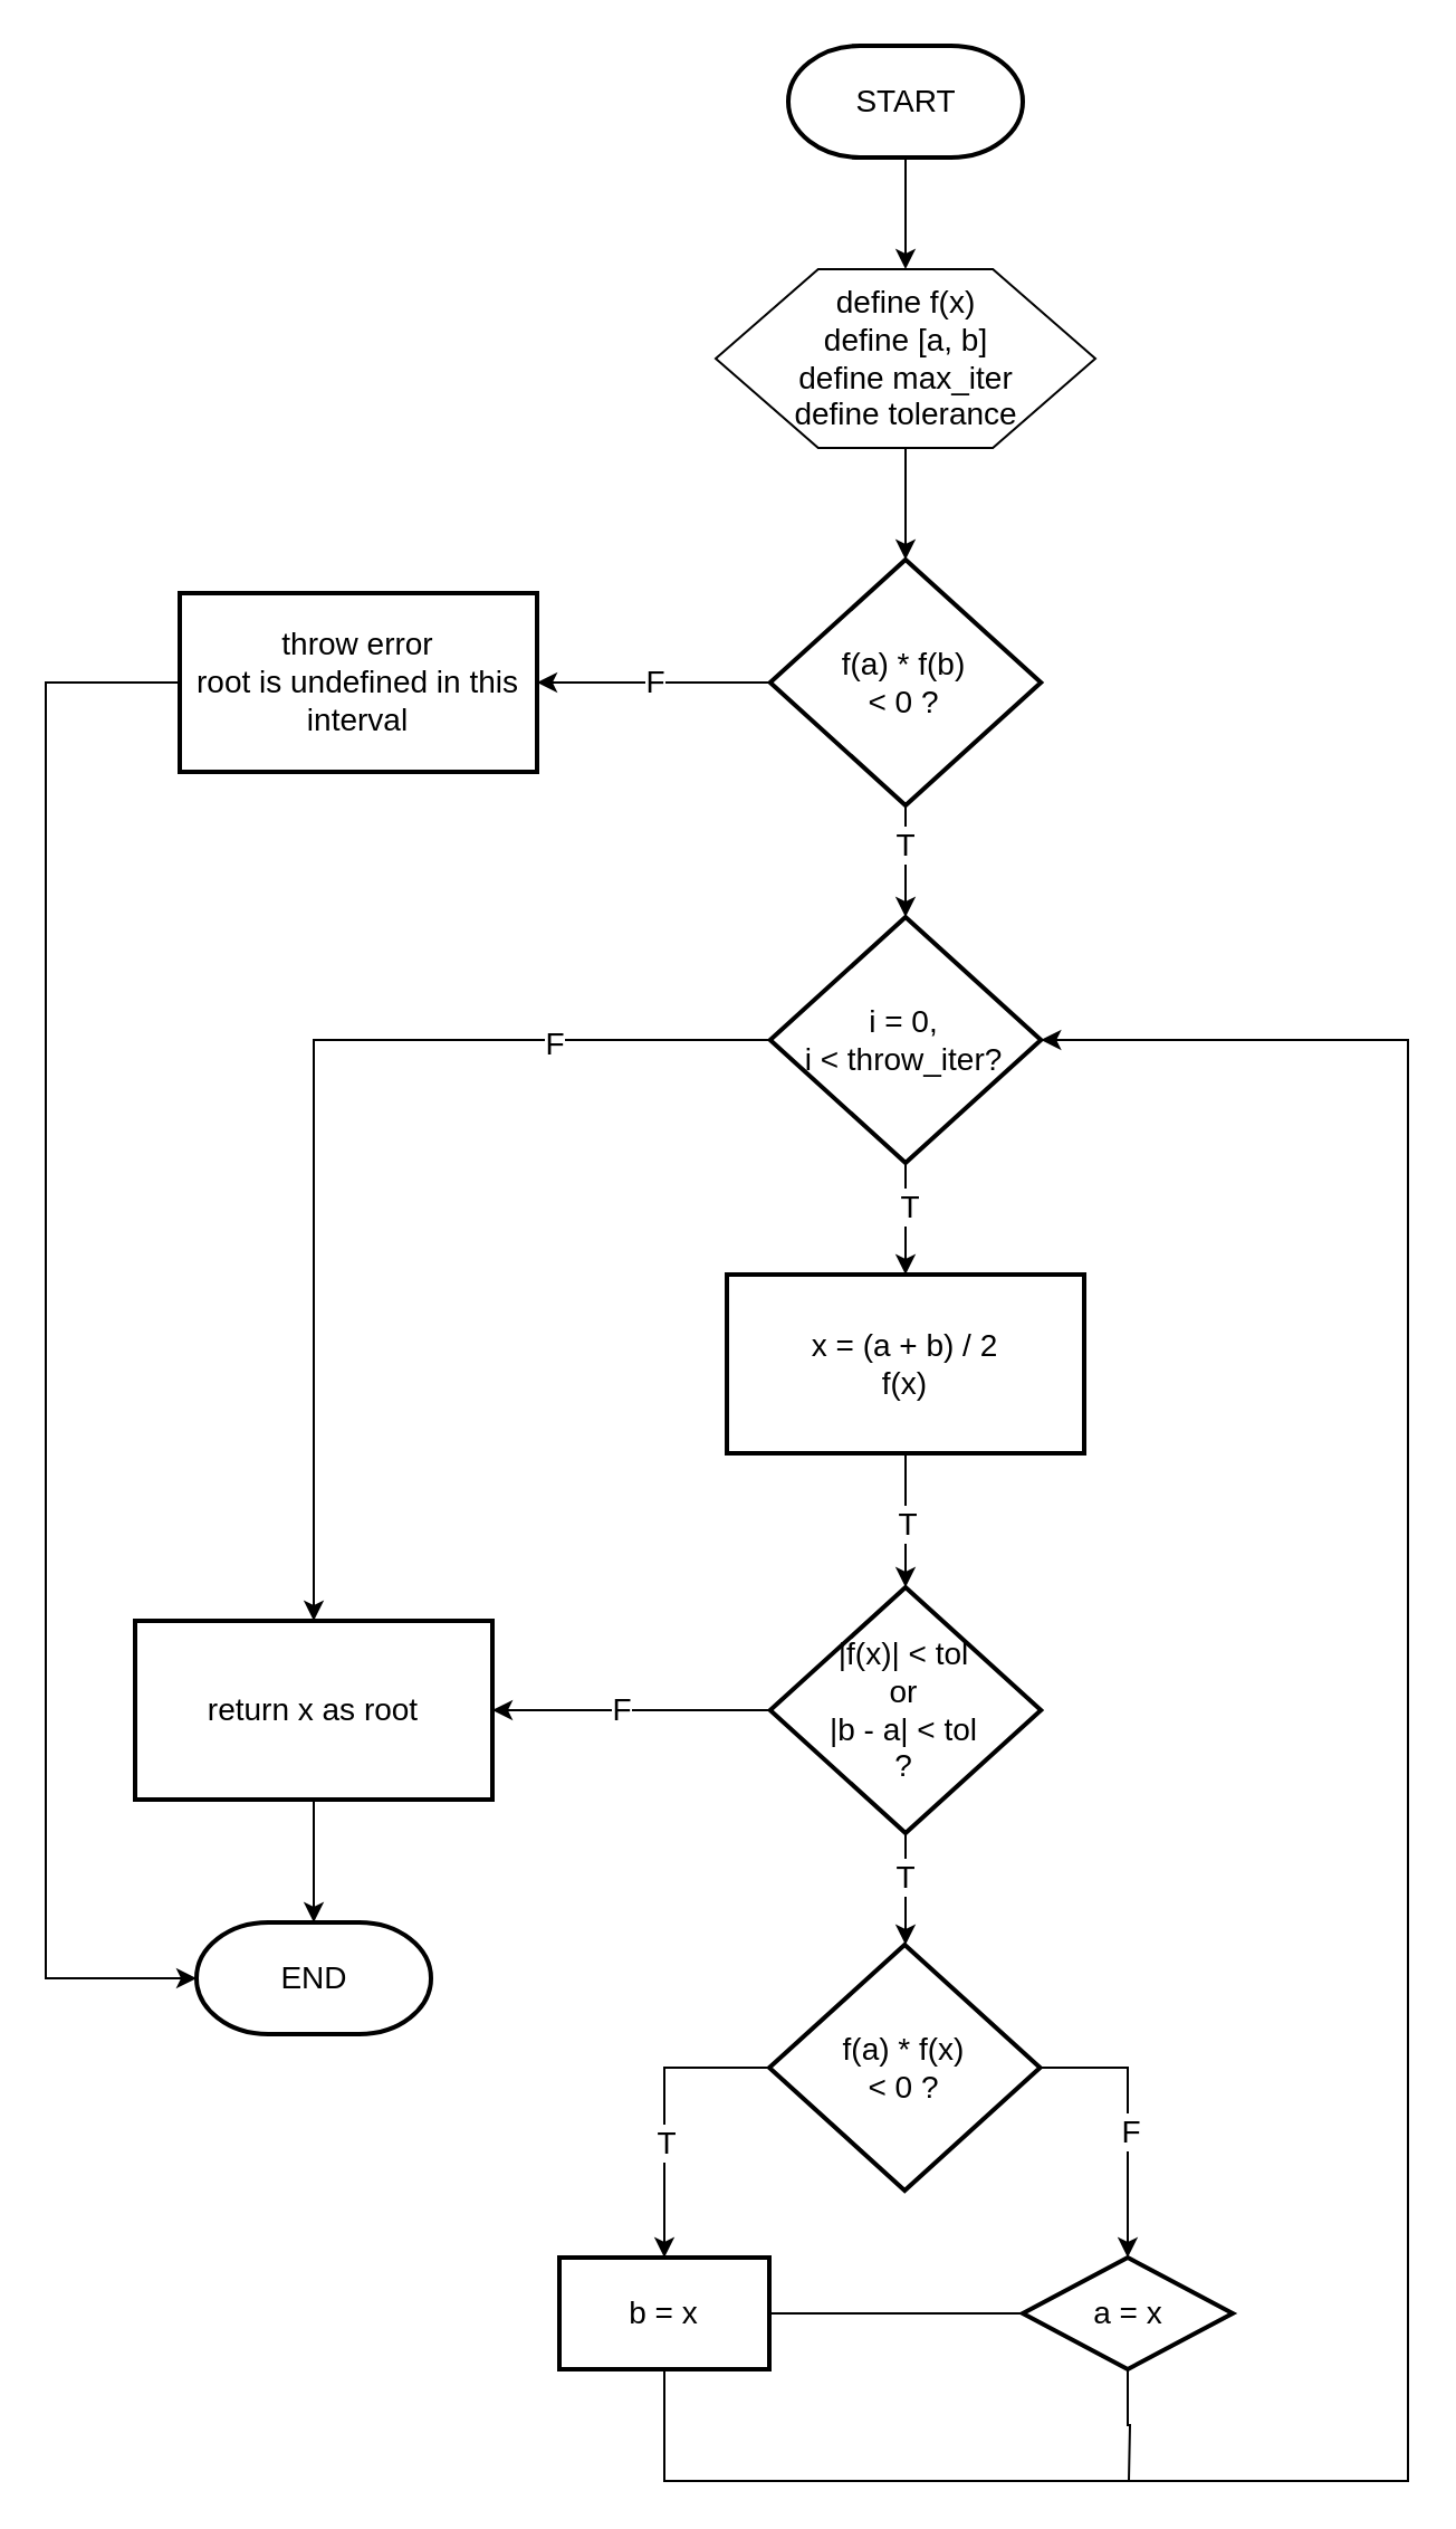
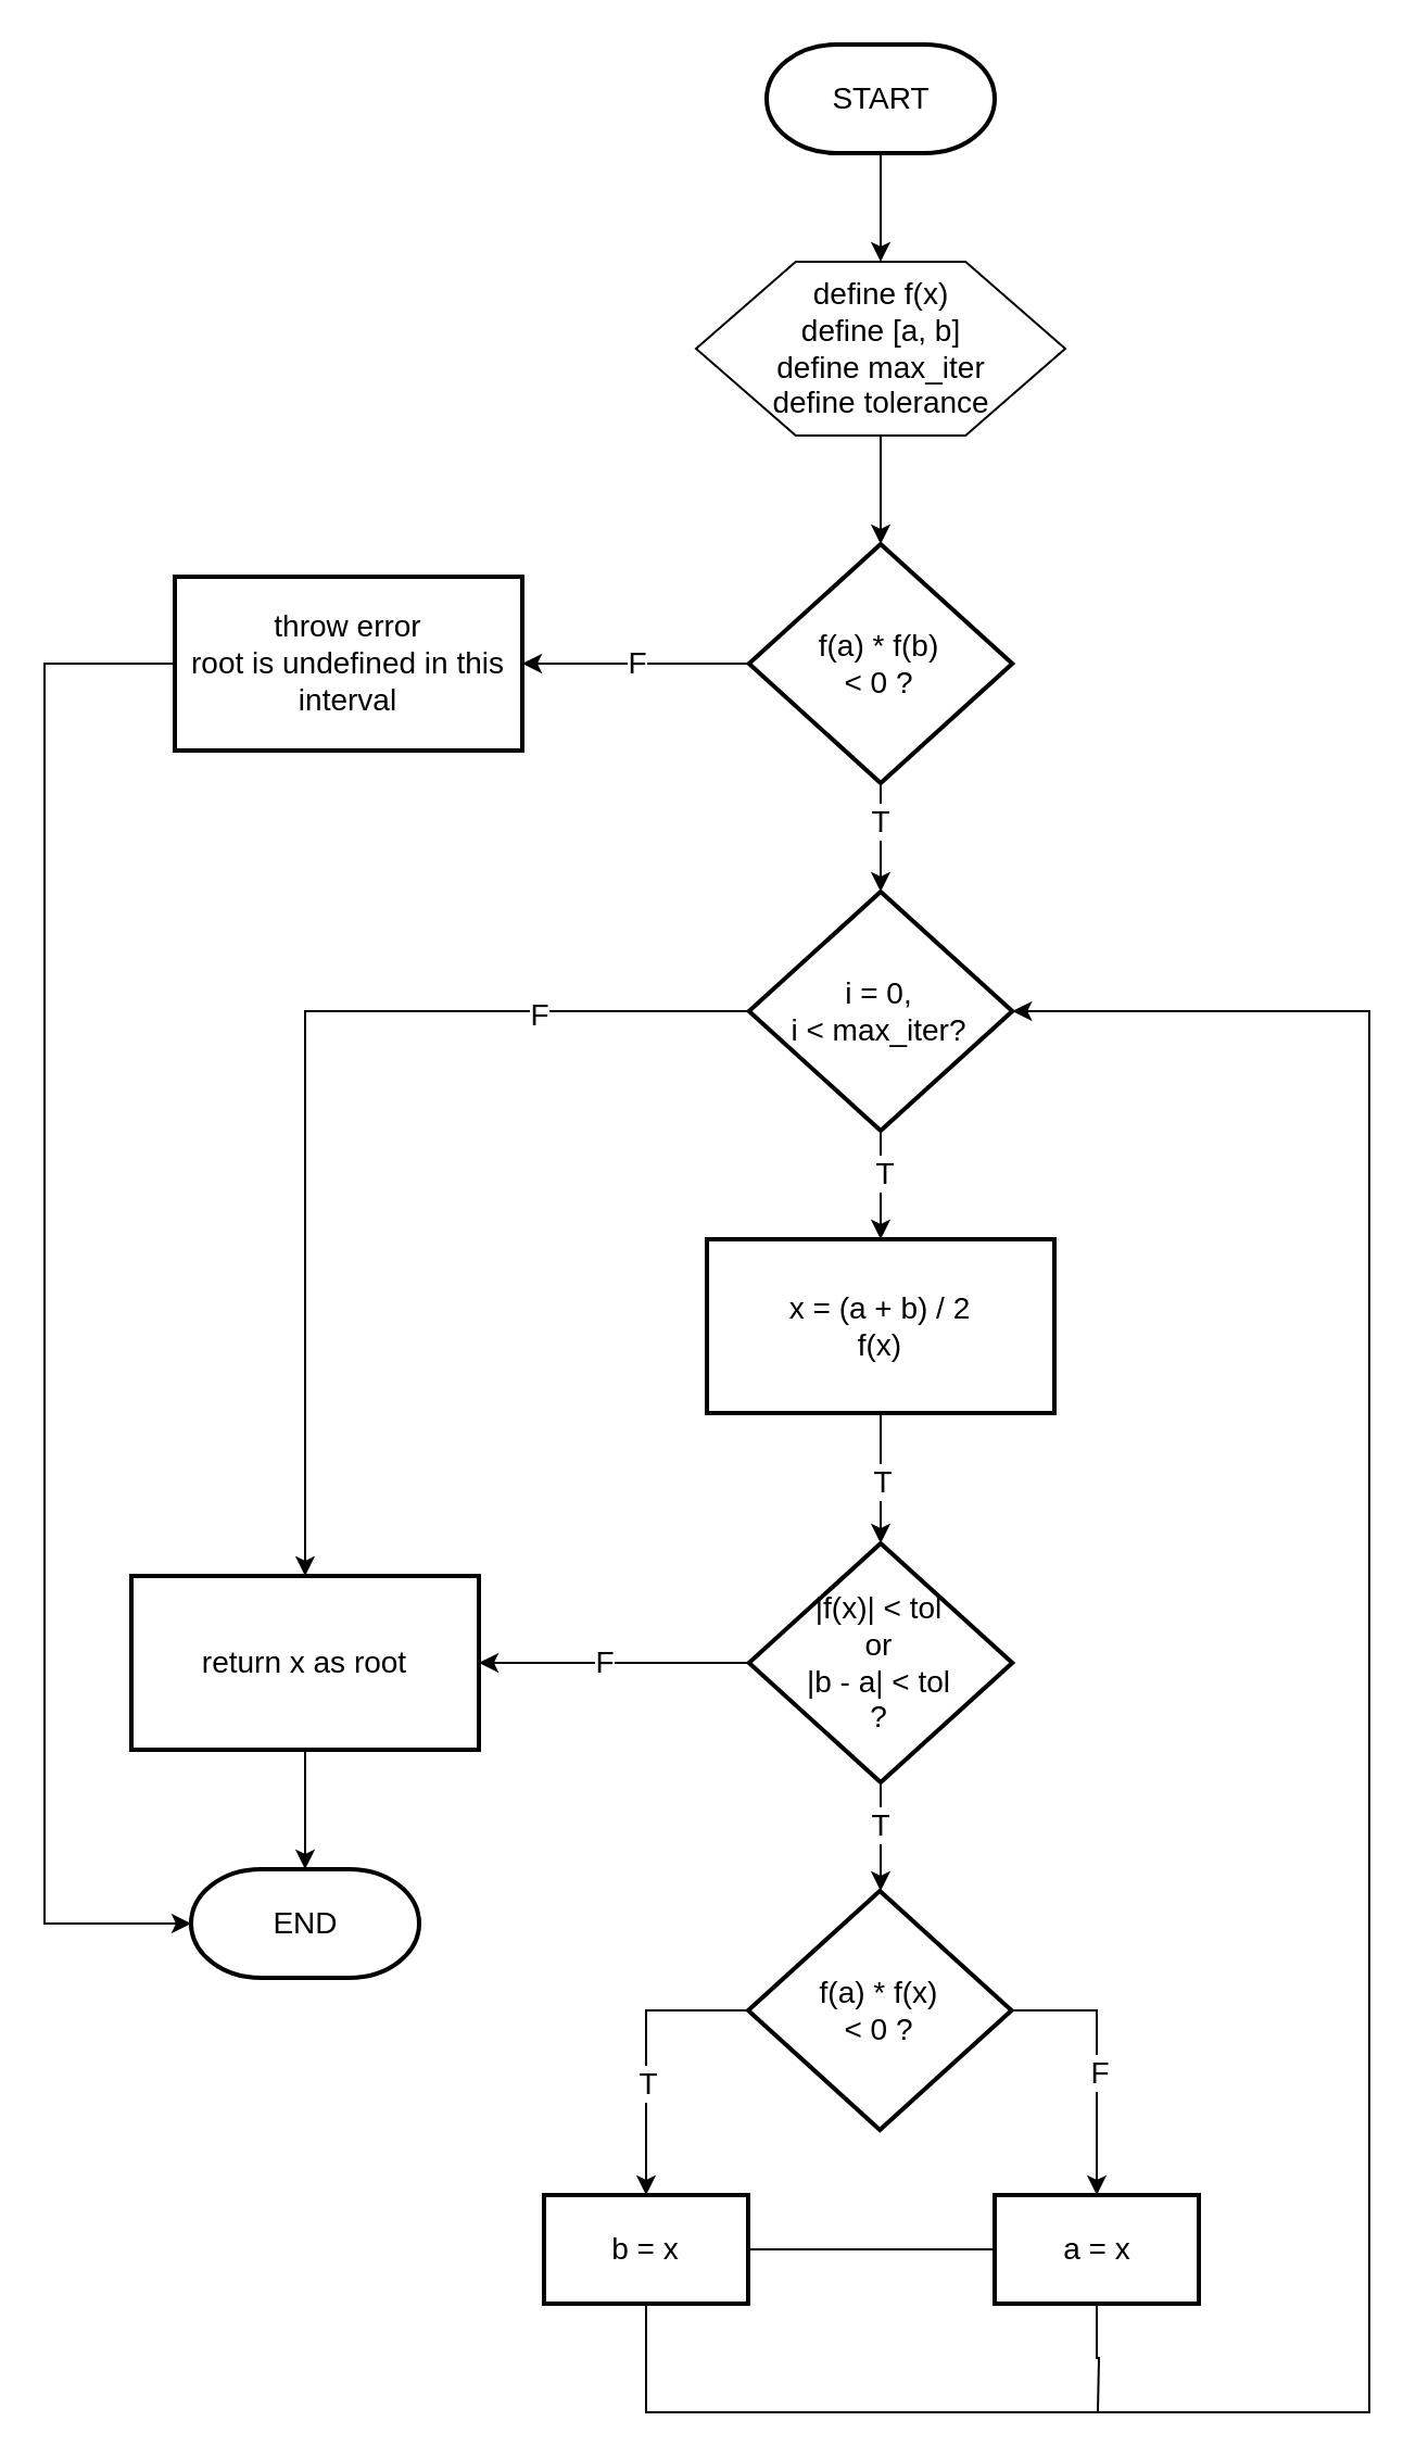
  <mxCell id="0" />
  <mxCell id="1" parent="0" />
  <mxCell id="2" value="" style="edgeStyle=orthogonalEdgeStyle;rounded=0;orthogonalLoop=1;jettySize=auto;html=1;" edge="1" parent="1" source="3" target="5"><mxGeometry relative="1" as="geometry" /></mxCell>
  <mxCell id="3" value="START" style="strokeWidth=2;html=1;shape=mxgraph.flowchart.terminator;whiteSpace=wrap;fontSize=14;" vertex="1" parent="1"><mxGeometry x="352.5" y="20" width="105" height="50" as="geometry" /></mxCell>
  <mxCell id="4" value="" style="edgeStyle=orthogonalEdgeStyle;rounded=0;orthogonalLoop=1;jettySize=auto;html=1;" edge="1" parent="1" source="5" target="10"><mxGeometry relative="1" as="geometry" /></mxCell>
  <mxCell id="5" value="define f(x)&lt;div&gt;define [a, b]&lt;/div&gt;&lt;div&gt;define max_iter&lt;/div&gt;&lt;div&gt;define tolerance&lt;/div&gt;" style="verticalLabelPosition=middle;verticalAlign=middle;html=1;shape=hexagon;perimeter=hexagonPerimeter2;arcSize=6;size=0.27;labelPosition=center;align=center;fontSize=14;" vertex="1" parent="1"><mxGeometry x="320" y="120" width="170" height="80" as="geometry" /></mxCell>
  <mxCell id="6" value="" style="edgeStyle=orthogonalEdgeStyle;rounded=0;orthogonalLoop=1;jettySize=auto;html=1;" edge="1" parent="1" source="10" target="15"><mxGeometry relative="1" as="geometry" /></mxCell>
  <mxCell id="7" value="&lt;font style=&quot;font-size: 14px;&quot;&gt;T&lt;/font&gt;" style="edgeLabel;html=1;align=center;verticalAlign=middle;resizable=0;points=[];" vertex="1" connectable="0" parent="6"><mxGeometry x="-0.32" y="-1" relative="1" as="geometry"><mxPoint as="offset" /></mxGeometry></mxCell>
  <mxCell id="8" style="edgeStyle=orthogonalEdgeStyle;rounded=0;orthogonalLoop=1;jettySize=auto;html=1;exitX=0;exitY=0.5;exitDx=0;exitDy=0;exitPerimeter=0;" edge="1" parent="1" source="10" target="37"><mxGeometry relative="1" as="geometry" /></mxCell>
  <mxCell id="9" value="&lt;span style=&quot;font-size: 14px;&quot;&gt;F&lt;/span&gt;" style="edgeLabel;html=1;align=center;verticalAlign=middle;resizable=0;points=[];" vertex="1" connectable="0" parent="8"><mxGeometry x="-0.0" y="-1" relative="1" as="geometry"><mxPoint as="offset" /></mxGeometry></mxCell>
  <mxCell id="10" value="f(a) * f(b)&lt;div&gt;&amp;lt; 0 ?&lt;/div&gt;" style="strokeWidth=2;html=1;shape=mxgraph.flowchart.decision;whiteSpace=wrap;fontSize=14;" vertex="1" parent="1"><mxGeometry x="344.38" y="250" width="121.25" height="110" as="geometry" /></mxCell>
  <mxCell id="11" value="" style="edgeStyle=orthogonalEdgeStyle;rounded=0;orthogonalLoop=1;jettySize=auto;html=1;" edge="1" parent="1" source="15" target="18"><mxGeometry relative="1" as="geometry" /></mxCell>
  <mxCell id="12" value="&lt;font style=&quot;font-size: 14px;&quot;&gt;T&lt;/font&gt;" style="edgeLabel;html=1;align=center;verticalAlign=middle;resizable=0;points=[];" vertex="1" connectable="0" parent="11"><mxGeometry x="-0.249" y="1" relative="1" as="geometry"><mxPoint as="offset" /></mxGeometry></mxCell>
  <mxCell id="13" style="edgeStyle=orthogonalEdgeStyle;rounded=0;orthogonalLoop=1;jettySize=auto;html=1;exitX=0;exitY=0.5;exitDx=0;exitDy=0;exitPerimeter=0;entryX=0.5;entryY=0;entryDx=0;entryDy=0;" edge="1" parent="1" source="15" target="35"><mxGeometry relative="1" as="geometry" /></mxCell>
  <mxCell id="14" value="&lt;font style=&quot;font-size: 14px;&quot;&gt;F&lt;/font&gt;" style="edgeLabel;html=1;align=center;verticalAlign=middle;resizable=0;points=[];" vertex="1" connectable="0" parent="13"><mxGeometry x="-0.582" y="1" relative="1" as="geometry"><mxPoint as="offset" /></mxGeometry></mxCell>
- <mxCell id="15" value="i = 0,&lt;div&gt;i &amp;lt; throw_iter?&lt;/div&gt;" style="strokeWidth=2;html=1;shape=mxgraph.flowchart.decision;whiteSpace=wrap;fontSize=14;" vertex="1" parent="1"><mxGeometry x="344.38" y="410" width="121.25" height="110" as="geometry" /></mxCell>
+ <mxCell id="15" value="i = 0,&lt;div&gt;i &amp;lt; max_iter?&lt;/div&gt;" style="strokeWidth=2;html=1;shape=mxgraph.flowchart.decision;whiteSpace=wrap;fontSize=14;" vertex="1" parent="1"><mxGeometry x="344.38" y="410" width="121.25" height="110" as="geometry" /></mxCell>
  <mxCell id="16" value="" style="edgeStyle=orthogonalEdgeStyle;rounded=0;orthogonalLoop=1;jettySize=auto;html=1;" edge="1" parent="1" source="18" target="23"><mxGeometry relative="1" as="geometry" /></mxCell>
  <mxCell id="17" value="&lt;font style=&quot;font-size: 14px;&quot;&gt;T&lt;/font&gt;" style="edgeLabel;html=1;align=center;verticalAlign=middle;resizable=0;points=[];" vertex="1" connectable="0" parent="16"><mxGeometry x="0.042" relative="1" as="geometry"><mxPoint as="offset" /></mxGeometry></mxCell>
  <mxCell id="18" value="x = (a + b) / 2&lt;div&gt;f(x)&lt;/div&gt;" style="rounded=1;whiteSpace=wrap;html=1;absoluteArcSize=1;arcSize=0;strokeWidth=2;fontSize=14;" vertex="1" parent="1"><mxGeometry x="325.01" y="570" width="160" height="80" as="geometry" /></mxCell>
  <mxCell id="19" value="" style="edgeStyle=orthogonalEdgeStyle;rounded=0;orthogonalLoop=1;jettySize=auto;html=1;" edge="1" parent="1" source="23"><mxGeometry relative="1" as="geometry"><mxPoint x="405" y="870" as="targetPoint" /></mxGeometry></mxCell>
  <mxCell id="20" value="&lt;font style=&quot;font-size: 14px;&quot;&gt;T&lt;/font&gt;" style="edgeLabel;html=1;align=center;verticalAlign=middle;resizable=0;points=[];" vertex="1" connectable="0" parent="19"><mxGeometry x="-0.258" y="-1" relative="1" as="geometry"><mxPoint as="offset" /></mxGeometry></mxCell>
  <mxCell id="21" style="edgeStyle=orthogonalEdgeStyle;rounded=0;orthogonalLoop=1;jettySize=auto;html=1;exitX=0;exitY=0.5;exitDx=0;exitDy=0;exitPerimeter=0;entryX=1;entryY=0.5;entryDx=0;entryDy=0;" edge="1" parent="1" source="23" target="35"><mxGeometry relative="1" as="geometry" /></mxCell>
  <mxCell id="22" value="&lt;span style=&quot;font-size: 14px;&quot;&gt;F&lt;/span&gt;" style="edgeLabel;html=1;align=center;verticalAlign=middle;resizable=0;points=[];" vertex="1" connectable="0" parent="21"><mxGeometry x="0.08" y="-1" relative="1" as="geometry"><mxPoint as="offset" /></mxGeometry></mxCell>
  <mxCell id="23" value="|f(x)| &amp;lt; tol&lt;div&gt;or&lt;/div&gt;&lt;div&gt;|b - a| &amp;lt; tol&lt;/div&gt;&lt;div&gt;?&lt;/div&gt;" style="strokeWidth=2;html=1;shape=mxgraph.flowchart.decision;whiteSpace=wrap;fontSize=14;" vertex="1" parent="1"><mxGeometry x="344.38" y="710" width="121.25" height="110" as="geometry" /></mxCell>
  <mxCell id="24" style="edgeStyle=orthogonalEdgeStyle;rounded=0;orthogonalLoop=1;jettySize=auto;html=1;exitX=0;exitY=0.5;exitDx=0;exitDy=0;exitPerimeter=0;entryX=0.5;entryY=0;entryDx=0;entryDy=0;" edge="1" parent="1" source="28" target="30"><mxGeometry relative="1" as="geometry" /></mxCell>
  <mxCell id="25" value="&lt;font style=&quot;font-size: 14px;&quot;&gt;T&lt;/font&gt;" style="edgeLabel;html=1;align=center;verticalAlign=middle;resizable=0;points=[];" vertex="1" connectable="0" parent="24"><mxGeometry x="0.212" relative="1" as="geometry"><mxPoint as="offset" /></mxGeometry></mxCell>
  <mxCell id="26" style="edgeStyle=orthogonalEdgeStyle;rounded=0;orthogonalLoop=1;jettySize=auto;html=1;exitX=1;exitY=0.5;exitDx=0;exitDy=0;exitPerimeter=0;entryX=0.5;entryY=0;entryDx=0;entryDy=0;" edge="1" parent="1" source="28" target="32"><mxGeometry relative="1" as="geometry" /></mxCell>
  <mxCell id="27" value="&lt;font style=&quot;font-size: 14px;&quot;&gt;F&lt;/font&gt;" style="edgeLabel;html=1;align=center;verticalAlign=middle;resizable=0;points=[];" vertex="1" connectable="0" parent="26"><mxGeometry x="0.089" y="1" relative="1" as="geometry"><mxPoint as="offset" /></mxGeometry></mxCell>
  <mxCell id="28" value="f(a) * f(x)&lt;div&gt;&amp;lt; 0 ?&lt;/div&gt;" style="strokeWidth=2;html=1;shape=mxgraph.flowchart.decision;whiteSpace=wrap;fontSize=14;" vertex="1" parent="1"><mxGeometry x="344" y="870" width="121.25" height="110" as="geometry" /></mxCell>
  <mxCell id="29" style="edgeStyle=orthogonalEdgeStyle;rounded=0;orthogonalLoop=1;jettySize=auto;html=1;exitX=1;exitY=0.5;exitDx=0;exitDy=0;entryX=0;entryY=0.5;entryDx=0;entryDy=0;endArrow=none;endFill=0;" edge="1" parent="1" source="30" target="32"><mxGeometry relative="1" as="geometry" /></mxCell>
  <mxCell id="30" value="b = x" style="rounded=1;whiteSpace=wrap;html=1;absoluteArcSize=1;arcSize=0;strokeWidth=2;fontSize=14;" vertex="1" parent="1"><mxGeometry x="250" y="1010" width="94" height="50" as="geometry" /></mxCell>
  <mxCell id="31" style="edgeStyle=orthogonalEdgeStyle;rounded=0;orthogonalLoop=1;jettySize=auto;html=1;exitX=0.5;exitY=1;exitDx=0;exitDy=0;endArrow=none;endFill=0;" edge="1" parent="1" source="32"><mxGeometry relative="1" as="geometry"><mxPoint x="505" y="1110" as="targetPoint" /></mxGeometry></mxCell>
- <mxCell id="32" value="a = x" style="rhombus;whiteSpace=wrap;html=1;absoluteArcSize=1;arcSize=0;strokeWidth=2;fontSize=14;" vertex="1" parent="1"><mxGeometry x="457.5" y="1010" width="94" height="50" as="geometry" /></mxCell>
+ <mxCell id="32" value="a = x" style="rounded=1;whiteSpace=wrap;html=1;absoluteArcSize=1;arcSize=0;strokeWidth=2;fontSize=14;" vertex="1" parent="1"><mxGeometry x="457.5" y="1010" width="94" height="50" as="geometry" /></mxCell>
  <mxCell id="33" style="edgeStyle=orthogonalEdgeStyle;rounded=0;orthogonalLoop=1;jettySize=auto;html=1;exitX=0.5;exitY=1;exitDx=0;exitDy=0;entryX=1;entryY=0.5;entryDx=0;entryDy=0;entryPerimeter=0;" edge="1" parent="1" source="30" target="15"><mxGeometry relative="1" as="geometry"><Array as="points"><mxPoint x="297" y="1110" /><mxPoint x="630" y="1110" /><mxPoint x="630" y="465" /></Array></mxGeometry></mxCell>
  <mxCell id="34" value="" style="edgeStyle=orthogonalEdgeStyle;rounded=0;orthogonalLoop=1;jettySize=auto;html=1;" edge="1" parent="1" source="35" target="36"><mxGeometry relative="1" as="geometry" /></mxCell>
  <mxCell id="35" value="return x as root" style="rounded=1;whiteSpace=wrap;html=1;absoluteArcSize=1;arcSize=0;strokeWidth=2;fontSize=14;" vertex="1" parent="1"><mxGeometry x="60" y="725" width="160" height="80" as="geometry" /></mxCell>
  <mxCell id="36" value="END" style="strokeWidth=2;html=1;shape=mxgraph.flowchart.terminator;whiteSpace=wrap;fontSize=14;" vertex="1" parent="1"><mxGeometry x="87.5" y="860" width="105" height="50" as="geometry" /></mxCell>
  <mxCell id="37" value="throw error&lt;div&gt;root is undefined in this interval&lt;/div&gt;" style="rounded=1;whiteSpace=wrap;html=1;absoluteArcSize=1;arcSize=0;strokeWidth=2;fontSize=14;" vertex="1" parent="1"><mxGeometry x="80" y="265" width="160" height="80" as="geometry" /></mxCell>
  <mxCell id="38" style="edgeStyle=orthogonalEdgeStyle;rounded=0;orthogonalLoop=1;jettySize=auto;html=1;exitX=0;exitY=0.5;exitDx=0;exitDy=0;entryX=0;entryY=0.5;entryDx=0;entryDy=0;entryPerimeter=0;" edge="1" parent="1" source="37" target="36"><mxGeometry relative="1" as="geometry"><Array as="points"><mxPoint x="20" y="305" /><mxPoint x="20" y="885" /></Array></mxGeometry></mxCell>
